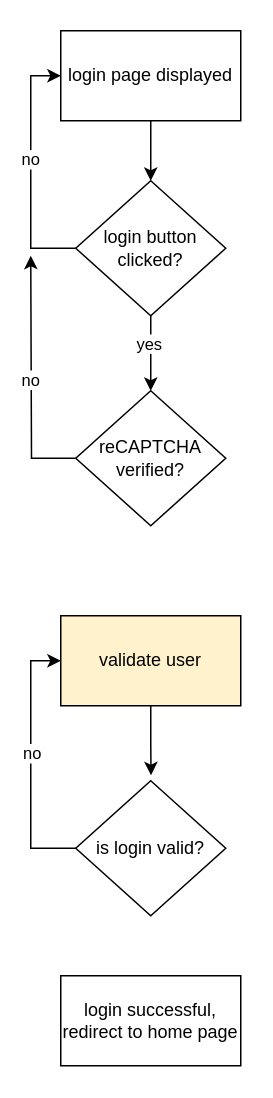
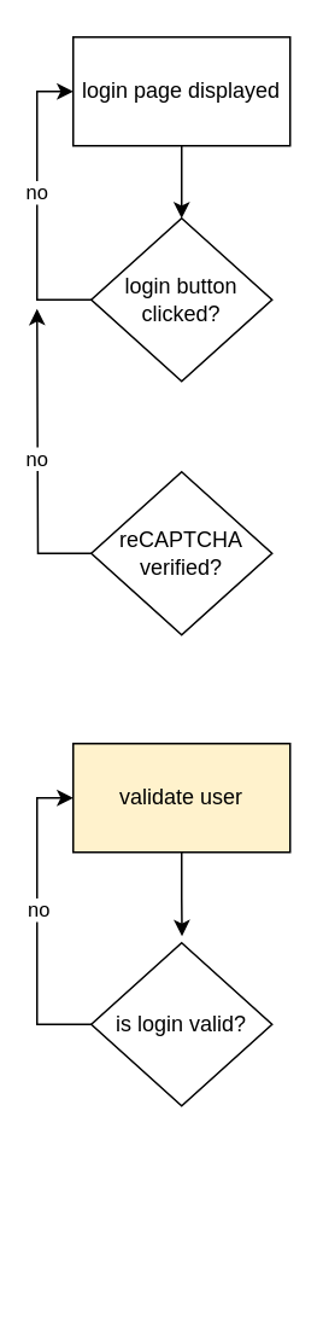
  <mxCell id="0" />
  <mxCell id="1" parent="0" />
  <mxCell id="2" style="edgeStyle=orthogonalEdgeStyle;rounded=0;orthogonalLoop=1;jettySize=auto;html=1;exitX=0.5;exitY=1;exitDx=0;exitDy=0;entryX=0.5;entryY=0;entryDx=0;entryDy=0;" edge="1" parent="1" source="3" target="8"><mxGeometry relative="1" as="geometry" /></mxCell>
  <mxCell id="3" value="login page displayed" style="rounded=0;whiteSpace=wrap;html=1;" vertex="1" parent="1"><mxGeometry x="40" y="20" width="120" height="60" as="geometry" /></mxCell>
  <mxCell id="4" style="edgeStyle=orthogonalEdgeStyle;rounded=0;orthogonalLoop=1;jettySize=auto;html=1;exitX=0;exitY=0.5;exitDx=0;exitDy=0;entryX=0;entryY=0.5;entryDx=0;entryDy=0;" edge="1" parent="1" source="8" target="3"><mxGeometry relative="1" as="geometry" /></mxCell>
  <mxCell id="5" value="no" style="edgeLabel;html=1;align=center;verticalAlign=middle;resizable=0;points=[];" vertex="1" connectable="0" parent="4"><mxGeometry x="0.09" y="1" relative="1" as="geometry"><mxPoint as="offset" /></mxGeometry></mxCell>
- <mxCell id="6" style="edgeStyle=orthogonalEdgeStyle;rounded=0;orthogonalLoop=1;jettySize=auto;html=1;exitX=0.5;exitY=1;exitDx=0;exitDy=0;entryX=0.5;entryY=0;entryDx=0;entryDy=0;" edge="1" parent="1" source="8" target="10"><mxGeometry relative="1" as="geometry"><mxPoint x="100" y="250" as="targetPoint" /></mxGeometry></mxCell>
- <mxCell id="7" value="yes" style="edgeLabel;html=1;align=center;verticalAlign=middle;resizable=0;points=[];" vertex="1" connectable="0" parent="6"><mxGeometry x="-0.276" y="-2" relative="1" as="geometry"><mxPoint as="offset" /></mxGeometry></mxCell>
  <mxCell id="8" value="login button clicked?" style="rhombus;whiteSpace=wrap;html=1;" vertex="1" parent="1"><mxGeometry x="50" y="120" width="100" height="90" as="geometry" /></mxCell>
  <mxCell id="9" value="no" style="edgeStyle=orthogonalEdgeStyle;rounded=0;orthogonalLoop=1;jettySize=auto;html=1;exitX=0;exitY=0.5;exitDx=0;exitDy=0;" edge="1" parent="1" source="10"><mxGeometry relative="1" as="geometry"><mxPoint x="20" y="170" as="targetPoint" /></mxGeometry></mxCell>
  <mxCell id="10" value="reCAPTCHA verified?" style="rhombus;whiteSpace=wrap;html=1;" vertex="1" parent="1"><mxGeometry x="50" y="260" width="100" height="90" as="geometry" /></mxCell>
  <mxCell id="11" style="edgeStyle=orthogonalEdgeStyle;rounded=0;orthogonalLoop=1;jettySize=auto;html=1;exitX=0;exitY=0.5;exitDx=0;exitDy=0;entryX=0;entryY=0.5;entryDx=0;entryDy=0;" edge="1" parent="1" source="13" target="15"><mxGeometry relative="1" as="geometry"><mxPoint x="20" y="310" as="targetPoint" /><mxPoint x="-10" y="510" as="sourcePoint" /></mxGeometry></mxCell>
  <mxCell id="12" value="no" style="edgeLabel;html=1;align=center;verticalAlign=middle;resizable=0;points=[];" vertex="1" connectable="0" parent="11"><mxGeometry x="0.076" relative="1" as="geometry"><mxPoint as="offset" /></mxGeometry></mxCell>
  <mxCell id="13" value="is login valid?" style="rhombus;whiteSpace=wrap;html=1;" vertex="1" parent="1"><mxGeometry x="50" y="520" width="100" height="90" as="geometry" /></mxCell>
- <mxCell id="14" value="login successful,&lt;div&gt;redirect to home page&lt;/div&gt;" style="rounded=0;whiteSpace=wrap;html=1;" vertex="1" parent="1"><mxGeometry x="40" y="650" width="120" height="60" as="geometry" /></mxCell>
  <mxCell id="15" value="validate user" style="rounded=0;whiteSpace=wrap;html=1;fillColor=#fff2cc;" vertex="1" parent="1"><mxGeometry x="40" y="410" width="120" height="60" as="geometry" /></mxCell>
  <mxCell id="16" style="edgeStyle=orthogonalEdgeStyle;rounded=0;orthogonalLoop=1;jettySize=auto;html=1;exitX=0.5;exitY=1;exitDx=0;exitDy=0;entryX=0.502;entryY=-0.041;entryDx=0;entryDy=0;entryPerimeter=0;" edge="1" parent="1" source="15" target="13"><mxGeometry relative="1" as="geometry" /></mxCell>
